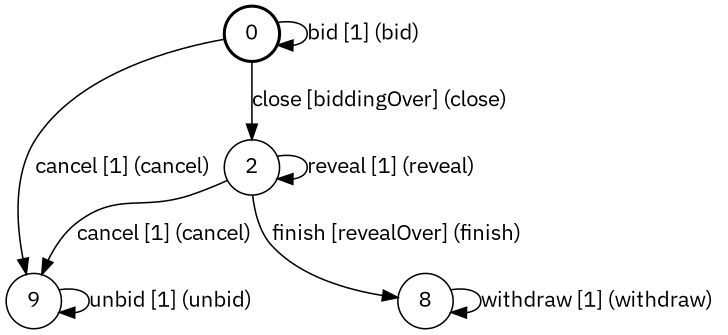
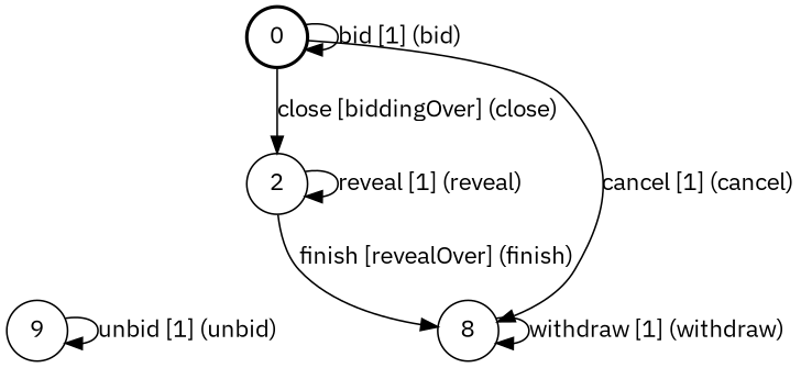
  digraph {
    fontname="IBM Plex Sans"
    node [fontname="IBM Plex Sans" shape=circle]
    edge [fontname="IBM Plex Sans"]
    0 [style=bold]
    n2 [label=9]
    2
    n4 [label=8]
    0 -> 0 [label="bid [1] (bid)"]
-   0 -> n2 [label="cancel [1] (cancel)"]
+   0 -> n4 [label="cancel [1] (cancel)"]
    0 -> 2 [label="close [biddingOver] (close)"]
    n2 -> n2 [label="unbid [1] (unbid)"]
-   2 -> n2 [label="cancel [1] (cancel)"]
    2 -> 2 [label="reveal [1] (reveal)"]
    2 -> n4 [label="finish [revealOver] (finish)"]
    n4 -> n4 [label="withdraw [1] (withdraw)"]
  }
